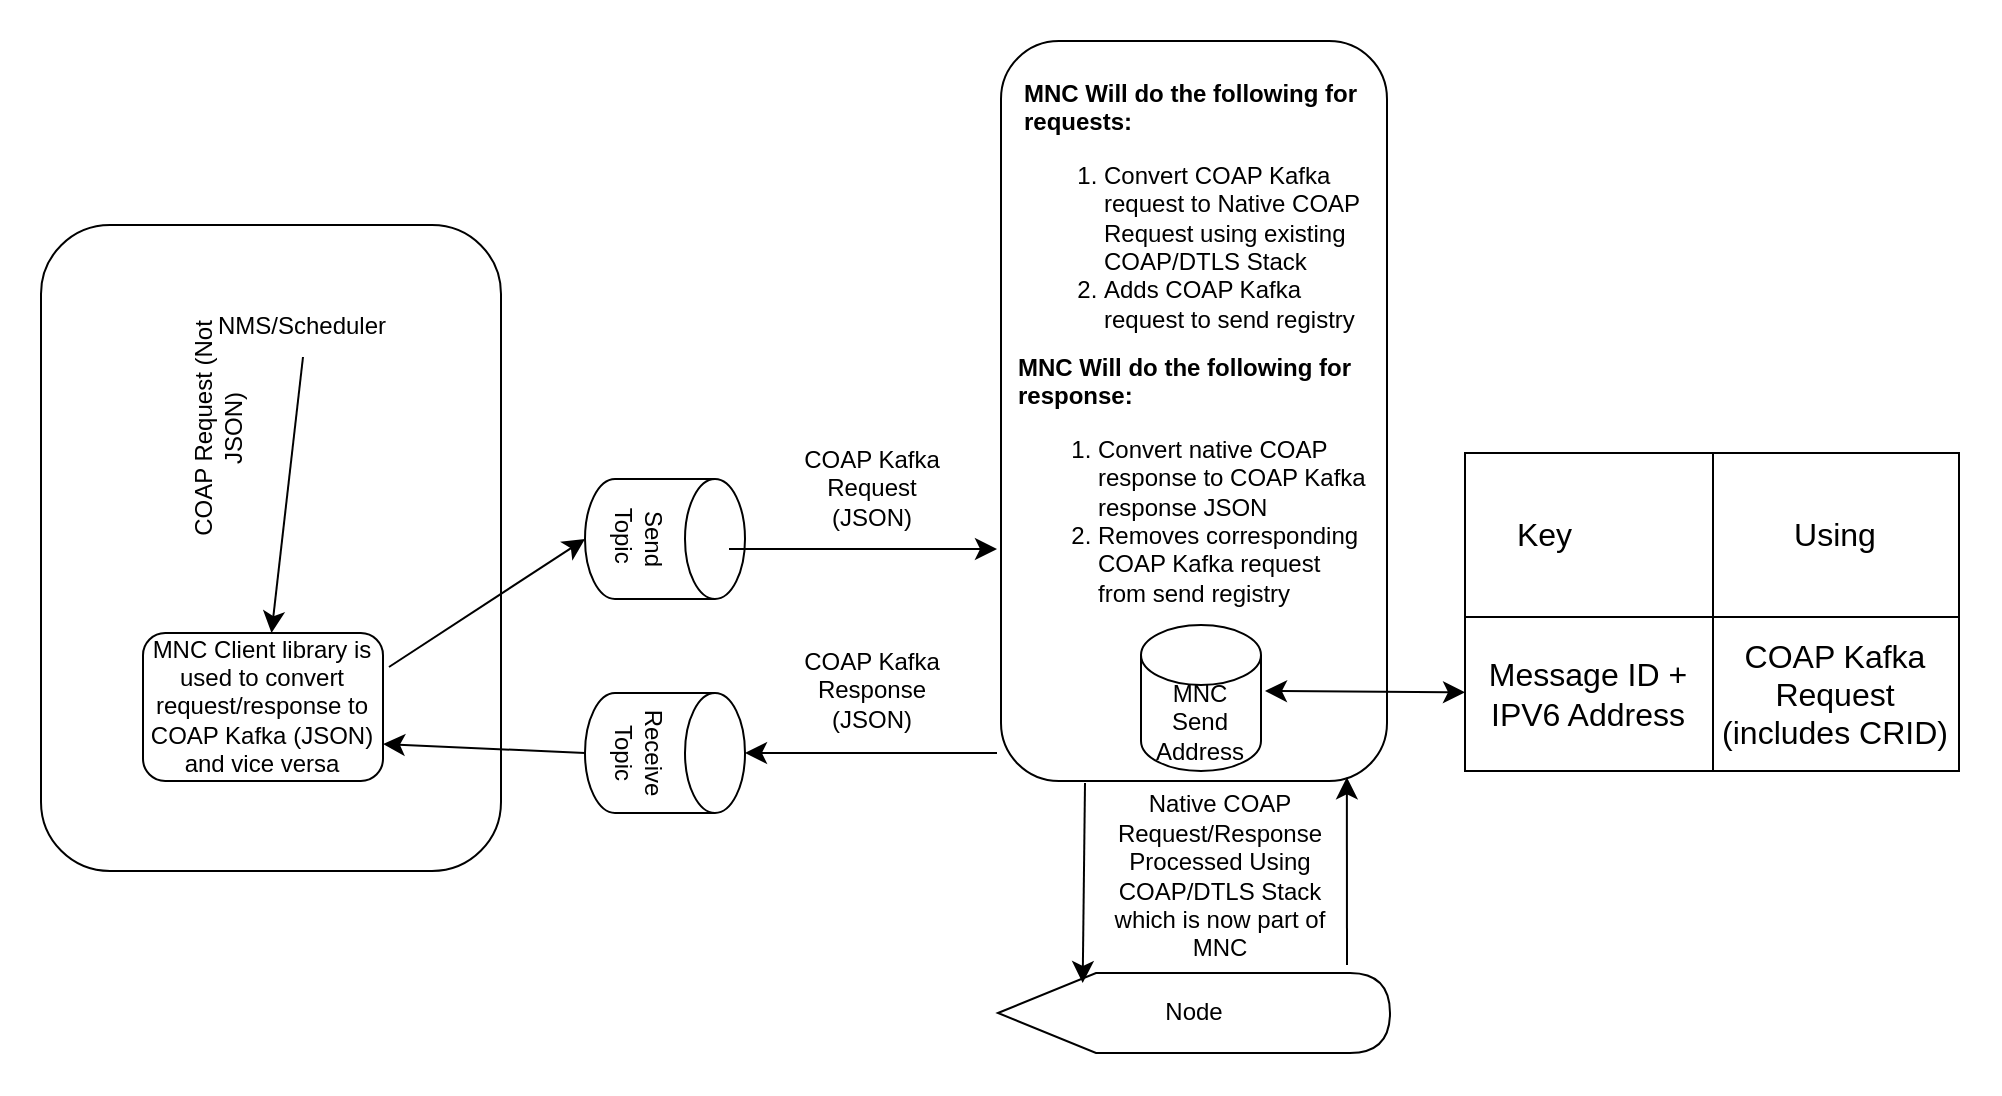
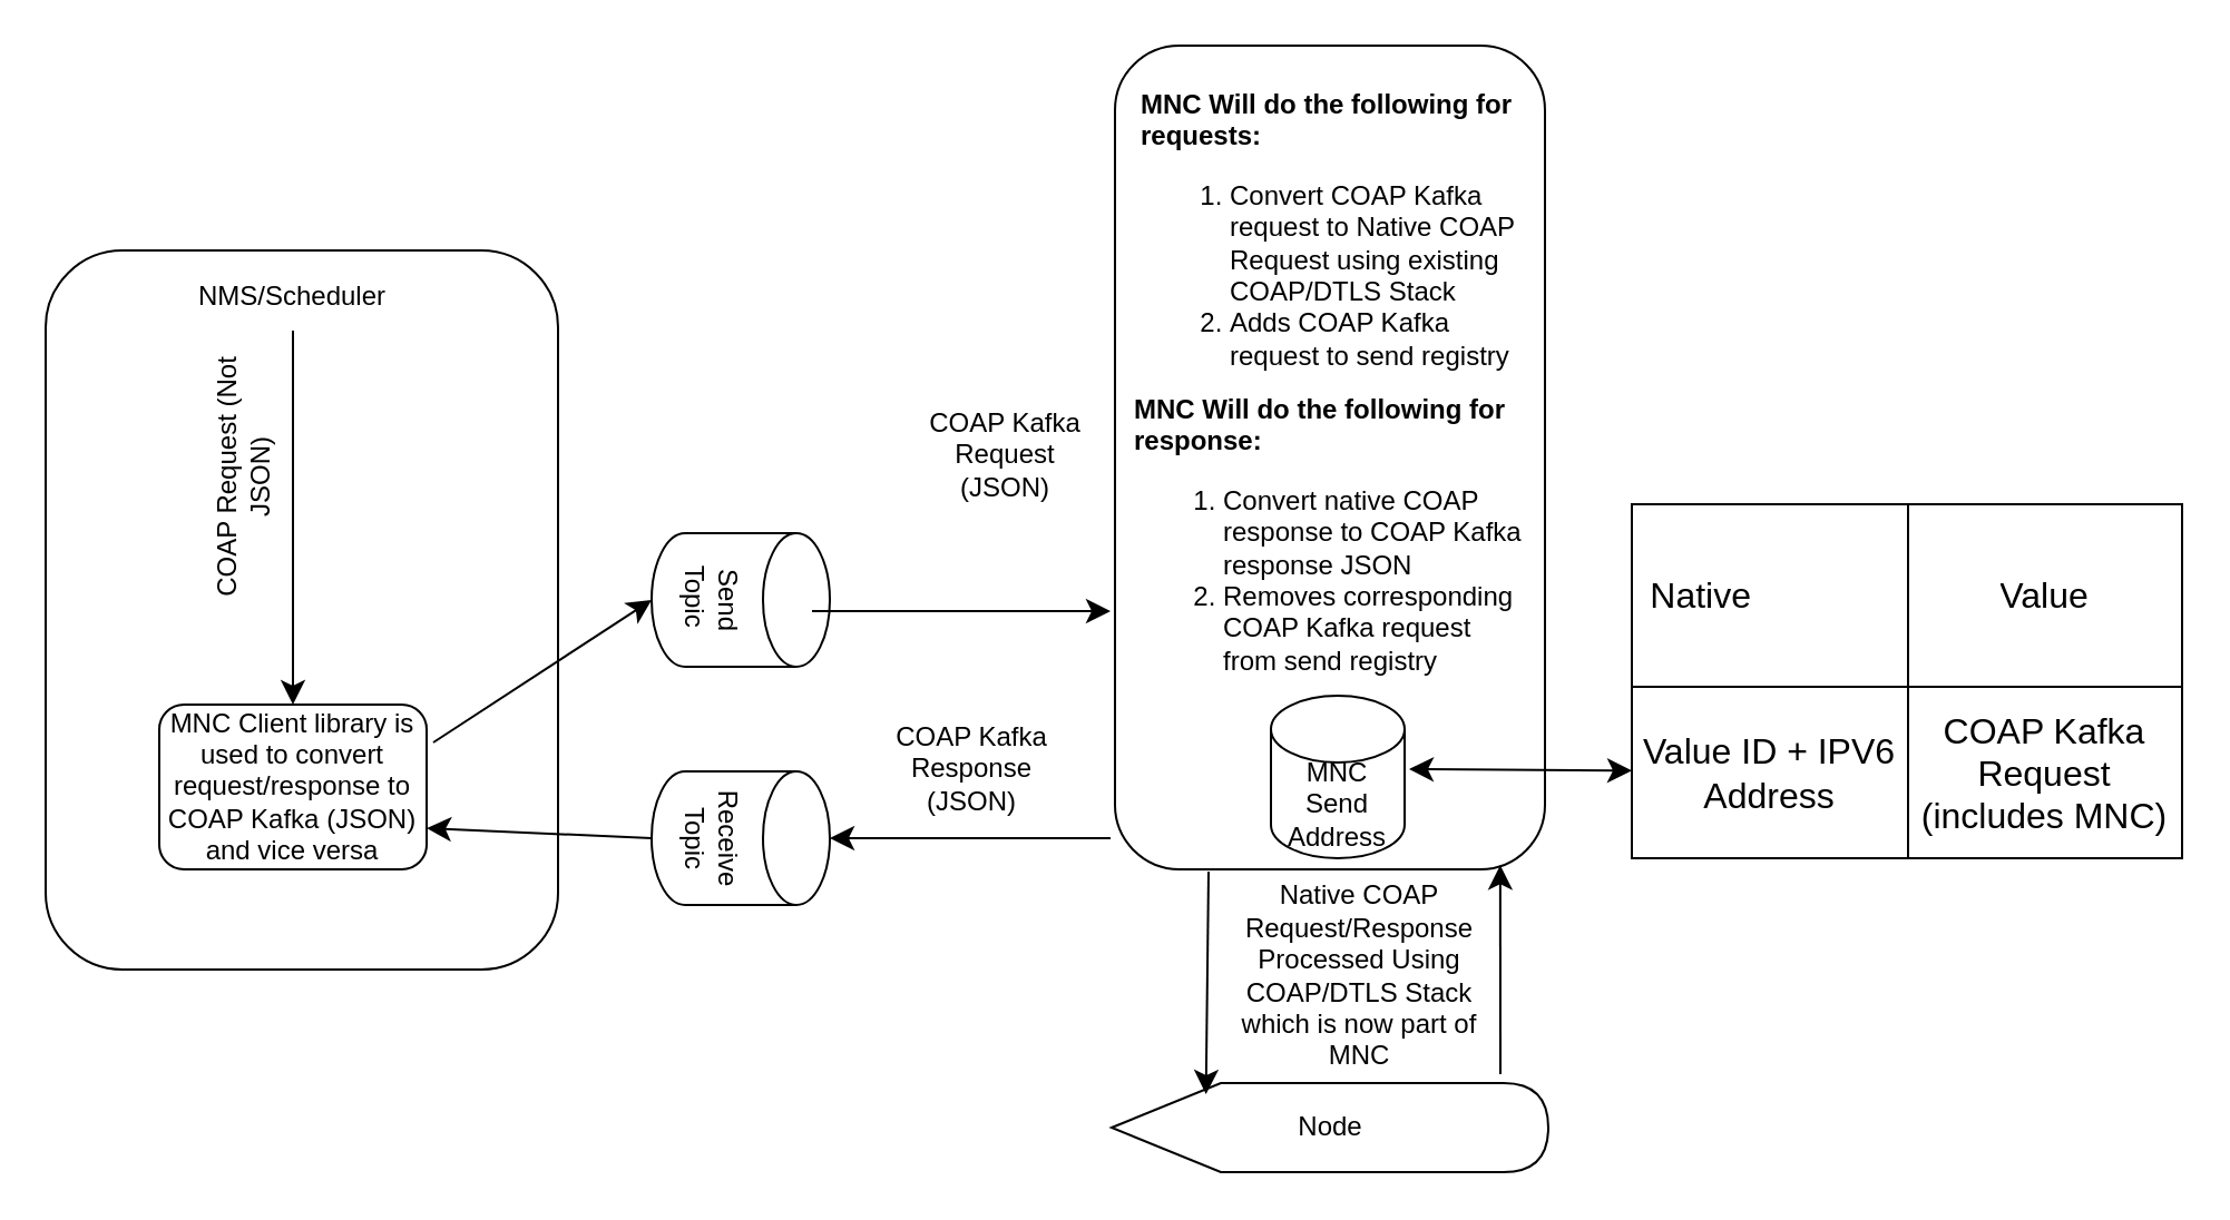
  <mxCell id="0" />
  <mxCell id="1" parent="0" />
  <mxCell id="2" value="Node" style="shape=display;whiteSpace=wrap;html=1;" vertex="1" parent="1"><mxGeometry x="498.5" y="486" width="196" height="40" as="geometry" /></mxCell>
  <mxCell id="3" value="" style="rounded=1;whiteSpace=wrap;html=1;" vertex="1" parent="1"><mxGeometry x="500" y="20" width="193" height="370" as="geometry" /></mxCell>
  <mxCell id="4" value="" style="rounded=1;whiteSpace=wrap;html=1;align=left;" vertex="1" parent="1"><mxGeometry x="20" y="112" width="230" height="323" as="geometry" /></mxCell>
  <mxCell id="5" value="" style="endArrow=classic;html=1;rounded=0;fontSize=12;startSize=8;endSize=8;curved=1;exitX=0.5;exitY=1;exitDx=0;exitDy=0;" edge="1" parent="1" source="6" target="7"><mxGeometry width="50" height="50" relative="1" as="geometry"><mxPoint x="109" y="144" as="sourcePoint" /><mxPoint x="207" y="148" as="targetPoint" /></mxGeometry></mxCell>
- <mxCell id="6" value="NMS/Scheduler" style="text;html=1;align=center;verticalAlign=middle;whiteSpace=wrap;rounded=0;" vertex="1" parent="1"><mxGeometry x="78" y="148" width="146" height="30" as="geometry" /></mxCell>
+ <mxCell id="6" value="NMS/Scheduler" style="text;html=1;align=center;verticalAlign=middle;whiteSpace=wrap;rounded=0;" vertex="1" parent="1"><mxGeometry x="58" y="118" width="146" height="30" as="geometry" /></mxCell>
  <mxCell id="7" value="MNC Client library is used to convert request/response to COAP Kafka (JSON) and vice versa" style="rounded=1;whiteSpace=wrap;html=1;" vertex="1" parent="1"><mxGeometry x="71" y="316" width="120" height="74" as="geometry" /></mxCell>
  <mxCell id="8" value="COAP Request (Not JSON)" style="text;html=1;align=center;verticalAlign=middle;whiteSpace=wrap;rounded=0;rotation=-90;" vertex="1" parent="1"><mxGeometry x="54" y="199" width="110" height="30" as="geometry" /></mxCell>
  <mxCell id="9" value="Send Topic&amp;nbsp;" style="shape=cylinder3;whiteSpace=wrap;html=1;boundedLbl=1;backgroundOutline=1;size=15;rotation=90;" vertex="1" parent="1"><mxGeometry x="302" y="229" width="60" height="80" as="geometry" /></mxCell>
  <mxCell id="10" value="Receive Topic" style="shape=cylinder3;whiteSpace=wrap;html=1;boundedLbl=1;backgroundOutline=1;size=15;rotation=90;" vertex="1" parent="1"><mxGeometry x="302" y="336" width="60" height="80" as="geometry" /></mxCell>
  <mxCell id="11" value="" style="endArrow=classic;html=1;rounded=0;fontSize=12;startSize=8;endSize=8;curved=1;entryX=0.5;entryY=1;entryDx=0;entryDy=0;entryPerimeter=0;" edge="1" parent="1" target="9"><mxGeometry width="50" height="50" relative="1" as="geometry"><mxPoint x="194" y="333" as="sourcePoint" /><mxPoint x="244" y="283" as="targetPoint" /></mxGeometry></mxCell>
  <mxCell id="12" value="" style="endArrow=classic;html=1;rounded=0;fontSize=12;startSize=8;endSize=8;curved=1;" edge="1" parent="1"><mxGeometry width="50" height="50" relative="1" as="geometry"><mxPoint x="364" y="274" as="sourcePoint" /><mxPoint x="498" y="274" as="targetPoint" /></mxGeometry></mxCell>
  <mxCell id="13" value="" style="endArrow=classic;html=1;rounded=0;fontSize=12;startSize=8;endSize=8;curved=1;" edge="1" parent="1" target="10"><mxGeometry width="50" height="50" relative="1" as="geometry"><mxPoint x="498" y="376" as="sourcePoint" /><mxPoint x="532" y="345.5" as="targetPoint" /></mxGeometry></mxCell>
  <mxCell id="14" value="" style="endArrow=classic;html=1;rounded=0;fontSize=12;startSize=8;endSize=8;curved=1;entryX=0.216;entryY=0.125;entryDx=0;entryDy=0;entryPerimeter=0;" edge="1" parent="1" target="2"><mxGeometry width="50" height="50" relative="1" as="geometry"><mxPoint x="542" y="391" as="sourcePoint" /><mxPoint x="540" y="467" as="targetPoint" /></mxGeometry></mxCell>
  <mxCell id="15" value="" style="endArrow=classic;html=1;rounded=0;fontSize=12;startSize=8;endSize=8;curved=1;entryX=0.896;entryY=0.995;entryDx=0;entryDy=0;entryPerimeter=0;" edge="1" parent="1" target="3"><mxGeometry width="50" height="50" relative="1" as="geometry"><mxPoint x="673" y="482" as="sourcePoint" /><mxPoint x="678" y="391" as="targetPoint" /></mxGeometry></mxCell>
  <mxCell id="16" value="Native COAP Request/Response Processed Using COAP/DTLS Stack which is now part of MNC" style="text;html=1;align=center;verticalAlign=middle;whiteSpace=wrap;rounded=0;" vertex="1" parent="1"><mxGeometry x="547" y="423" width="126" height="30" as="geometry" /></mxCell>
- <mxCell id="17" value="COAP Kafka Request (JSON)" style="text;html=1;align=center;verticalAlign=middle;whiteSpace=wrap;rounded=0;" vertex="1" parent="1"><mxGeometry x="396" y="223" width="80" height="41" as="geometry" /></mxCell>
+ <mxCell id="17" value="COAP Kafka Request (JSON)" style="text;html=1;align=center;verticalAlign=middle;whiteSpace=wrap;rounded=0;" vertex="1" parent="1"><mxGeometry x="411" y="183" width="80" height="41" as="geometry" /></mxCell>
  <mxCell id="18" value="COAP Kafka Response (JSON)" style="text;html=1;align=center;verticalAlign=middle;whiteSpace=wrap;rounded=0;rotation=0;" vertex="1" parent="1"><mxGeometry x="395" y="316" width="82" height="57" as="geometry" /></mxCell>
  <mxCell id="19" value="" style="endArrow=classic;html=1;rounded=0;fontSize=12;startSize=8;endSize=8;curved=1;entryX=1;entryY=0.75;entryDx=0;entryDy=0;exitX=0.5;exitY=1;exitDx=0;exitDy=0;exitPerimeter=0;" edge="1" parent="1" source="10" target="7"><mxGeometry width="50" height="50" relative="1" as="geometry"><mxPoint x="505" y="373" as="sourcePoint" /><mxPoint x="379" y="373" as="targetPoint" /></mxGeometry></mxCell>
  <mxCell id="20" value="&lt;div&gt;&lt;b&gt;MNC Will do the following for requests:&lt;/b&gt;&lt;/div&gt;&lt;ol&gt;&lt;li&gt;Convert COAP Kafka request to Native COAP Request using existing COAP/DTLS Stack&lt;/li&gt;&lt;li&gt;Adds COAP Kafka request to send registry&lt;/li&gt;&lt;/ol&gt;" style="text;html=1;whiteSpace=wrap;overflow=hidden;rounded=0;" vertex="1" parent="1"><mxGeometry x="510" y="33" width="180" height="137" as="geometry" /></mxCell>
  <mxCell id="21" value="MNC Send Address" style="shape=cylinder3;whiteSpace=wrap;html=1;boundedLbl=1;backgroundOutline=1;size=15;" vertex="1" parent="1"><mxGeometry x="570" y="312" width="60" height="73" as="geometry" /></mxCell>
  <mxCell id="22" value="" style="shape=table;startSize=0;container=1;collapsible=0;childLayout=tableLayout;fontSize=16;" vertex="1" parent="1"><mxGeometry x="732" y="226" width="247" height="159" as="geometry" /></mxCell>
  <mxCell id="23" value="" style="shape=tableRow;horizontal=0;startSize=0;swimlaneHead=0;swimlaneBody=0;strokeColor=inherit;top=0;left=0;bottom=0;right=0;collapsible=0;dropTarget=0;fillColor=none;points=[[0,0.5],[1,0.5]];portConstraint=eastwest;fontSize=16;" vertex="1" parent="22"><mxGeometry width="247" height="82" as="geometry" /></mxCell>
- <mxCell id="24" value="Key&lt;span style=&quot;white-space: pre;&quot;&gt;&#09;&lt;span style=&quot;white-space: pre;&quot;&gt;&#09;&lt;/span&gt;&lt;/span&gt;" style="shape=partialRectangle;html=1;whiteSpace=wrap;connectable=0;strokeColor=inherit;overflow=hidden;fillColor=none;top=0;left=0;bottom=0;right=0;pointerEvents=1;fontSize=16;" vertex="1" parent="23"><mxGeometry width="124" height="82" as="geometry"><mxRectangle width="124" height="82" as="alternateBounds" /></mxGeometry></mxCell>
- <mxCell id="25" value="Using" style="shape=partialRectangle;html=1;whiteSpace=wrap;connectable=0;strokeColor=inherit;overflow=hidden;fillColor=none;top=0;left=0;bottom=0;right=0;pointerEvents=1;fontSize=16;" vertex="1" parent="23"><mxGeometry x="124" width="123" height="82" as="geometry"><mxRectangle width="123" height="82" as="alternateBounds" /></mxGeometry></mxCell>
+ <mxCell id="24" value="Native&lt;span style=&quot;white-space: pre;&quot;&gt;&#09;&lt;span style=&quot;white-space: pre;&quot;&gt;&#09;&lt;/span&gt;&lt;/span&gt;" style="shape=partialRectangle;html=1;whiteSpace=wrap;connectable=0;strokeColor=inherit;overflow=hidden;fillColor=none;top=0;left=0;bottom=0;right=0;pointerEvents=1;fontSize=16;" vertex="1" parent="23"><mxGeometry width="124" height="82" as="geometry"><mxRectangle width="124" height="82" as="alternateBounds" /></mxGeometry></mxCell>
+ <mxCell id="25" value="Value" style="shape=partialRectangle;html=1;whiteSpace=wrap;connectable=0;strokeColor=inherit;overflow=hidden;fillColor=none;top=0;left=0;bottom=0;right=0;pointerEvents=1;fontSize=16;" vertex="1" parent="23"><mxGeometry x="124" width="123" height="82" as="geometry"><mxRectangle width="123" height="82" as="alternateBounds" /></mxGeometry></mxCell>
  <mxCell id="26" value="" style="shape=tableRow;horizontal=0;startSize=0;swimlaneHead=0;swimlaneBody=0;strokeColor=inherit;top=0;left=0;bottom=0;right=0;collapsible=0;dropTarget=0;fillColor=none;points=[[0,0.5],[1,0.5]];portConstraint=eastwest;fontSize=16;" vertex="1" parent="22"><mxGeometry y="82" width="247" height="77" as="geometry" /></mxCell>
- <mxCell id="27" value="Message ID + IPV6 Address" style="shape=partialRectangle;html=1;whiteSpace=wrap;connectable=0;strokeColor=inherit;overflow=hidden;fillColor=none;top=0;left=0;bottom=0;right=0;pointerEvents=1;fontSize=16;" vertex="1" parent="26"><mxGeometry width="124" height="77" as="geometry"><mxRectangle width="124" height="77" as="alternateBounds" /></mxGeometry></mxCell>
- <mxCell id="28" value="COAP Kafka Request (includes CRID)" style="shape=partialRectangle;html=1;whiteSpace=wrap;connectable=0;strokeColor=inherit;overflow=hidden;fillColor=none;top=0;left=0;bottom=0;right=0;pointerEvents=1;fontSize=16;" vertex="1" parent="26"><mxGeometry x="124" width="123" height="77" as="geometry"><mxRectangle width="123" height="77" as="alternateBounds" /></mxGeometry></mxCell>
+ <mxCell id="27" value="Value ID + IPV6 Address" style="shape=partialRectangle;html=1;whiteSpace=wrap;connectable=0;strokeColor=inherit;overflow=hidden;fillColor=none;top=0;left=0;bottom=0;right=0;pointerEvents=1;fontSize=16;" vertex="1" parent="26"><mxGeometry width="124" height="77" as="geometry"><mxRectangle width="124" height="77" as="alternateBounds" /></mxGeometry></mxCell>
+ <mxCell id="28" value="COAP Kafka Request (includes MNC)" style="shape=partialRectangle;html=1;whiteSpace=wrap;connectable=0;strokeColor=inherit;overflow=hidden;fillColor=none;top=0;left=0;bottom=0;right=0;pointerEvents=1;fontSize=16;" vertex="1" parent="26"><mxGeometry x="124" width="123" height="77" as="geometry"><mxRectangle width="123" height="77" as="alternateBounds" /></mxGeometry></mxCell>
  <mxCell id="29" value="" style="endArrow=classic;startArrow=classic;html=1;rounded=0;fontSize=12;startSize=8;endSize=8;curved=1;" edge="1" parent="1" target="26"><mxGeometry width="50" height="50" relative="1" as="geometry"><mxPoint x="632" y="345" as="sourcePoint" /><mxPoint x="728" y="348" as="targetPoint" /></mxGeometry></mxCell>
  <mxCell id="30" value="&lt;div&gt;&lt;b&gt;MNC Will do the following for response:&lt;/b&gt;&lt;/div&gt;&lt;ol&gt;&lt;li&gt;Convert native COAP response to COAP Kafka response JSON&lt;/li&gt;&lt;li&gt;Removes corresponding COAP Kafka request from send registry&lt;/li&gt;&lt;/ol&gt;" style="text;html=1;whiteSpace=wrap;overflow=hidden;rounded=0;" vertex="1" parent="1"><mxGeometry x="506.5" y="170" width="180" height="137" as="geometry" /></mxCell>
